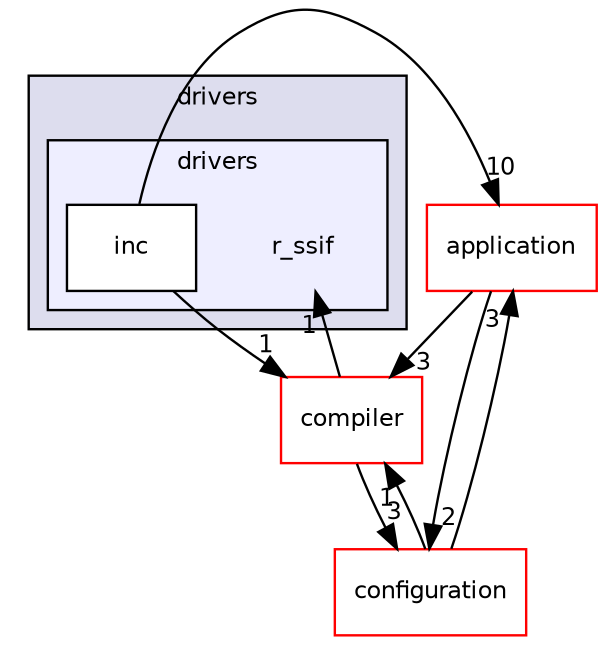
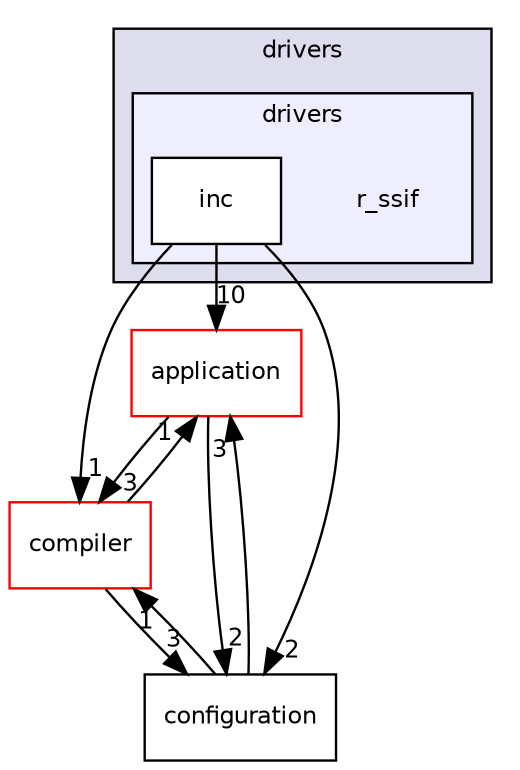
  digraph {
    compound=true
    node [fontname=Helvetica fontsize=10 shape=box color=red fillcolor=white style=filled]
    edge [headlabel=1 labeldistance=1.5 labelfontname=Helvetica labelfontsize=10]
    n1 [label=r_ssif shape=plaintext color="" fillcolor="" style=""]
    n2 [color=black label=inc]
    n3 [label=application]
    n4 [label=compiler]
-   n5 [label=configuration]
+   n5 [color=black label=configuration]
    subgraph cluster_1 {
      bgcolor="#ddddee"
      fontname=Helvetica
      fontsize=10
      label=drivers
      pencolor=black
      subgraph cluster_2 {
        bgcolor="#eeeeff"
        fontname=Helvetica
        fontsize=10
        pencolor=black
        n1
        n2
      }
    }
    n2 -> n3 [headlabel=10]
    n2 -> n4
+   n2 -> n5 [headlabel=2]
    n3 -> n4 [headlabel=3]
    n3 -> n5 [headlabel=2]
-   n4 -> n1
+   n4 -> n3
    n4 -> n5 [headlabel=3]
    n5 -> n3 [headlabel=3]
    n5 -> n4
  }
